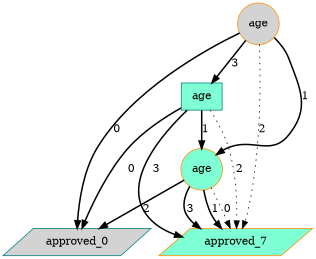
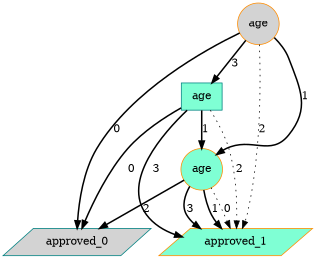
  digraph {
    node [style=filled fillcolor=aquamarine color=darkorange shape=parallelogram]
    edge [style=bold]
-   n1 [label=approved_7]
+   n1 [label=approved_1]
    n2 [label=approved_0 fillcolor=lightgrey color=teal]
    n3 [label=age shape=circle]
    n4 [label=age shape=box color=teal]
    n5 [label=age shape=circle fillcolor=lightgrey]
    n3 -> n1 [label=3]
    n3 -> n1 [label=1]
    n3 -> n1 [label=0 style=dotted]
    n3 -> n2 [label=2]
    n4 -> n1 [label=3]
    n4 -> n1 [label=2 style=dotted]
    n4 -> n2 [label=0]
    n4 -> n3 [label=1]
    n5 -> n1 [label=2 style=dotted]
    n5 -> n2 [label=0]
    n5 -> n3 [label=1]
    n5 -> n4 [label=3]
  }
